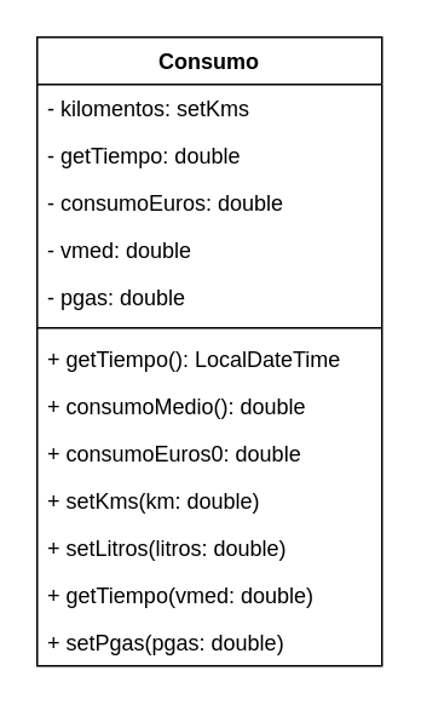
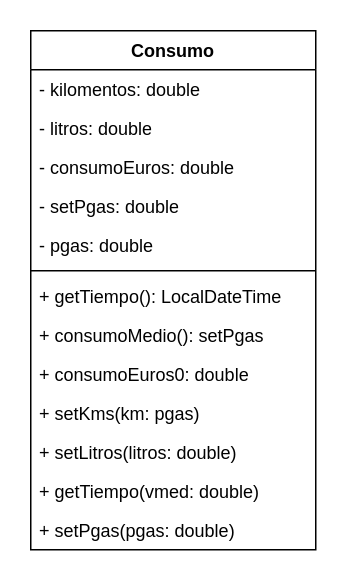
  <mxCell id="0" />
  <mxCell id="1" parent="0" />
  <mxCell id="2" value="Consumo" style="swimlane;fontStyle=1;align=center;verticalAlign=top;childLayout=stackLayout;horizontal=1;startSize=26;horizontalStack=0;resizeParent=1;resizeParentMax=0;resizeLast=0;collapsible=1;marginBottom=0;whiteSpace=wrap;html=1;" vertex="1" parent="1"><mxGeometry x="20" y="20" width="190" height="346" as="geometry" /></mxCell>
- <mxCell id="3" value="- kilomentos: setKms&lt;span style=&quot;white-space: pre;&quot;&gt;&#09;&lt;/span&gt;" style="text;strokeColor=none;fillColor=none;align=left;verticalAlign=top;spacingLeft=4;spacingRight=4;overflow=hidden;rotatable=0;points=[[0,0.5],[1,0.5]];portConstraint=eastwest;whiteSpace=wrap;html=1;" vertex="1" parent="2"><mxGeometry y="26" width="190" height="26" as="geometry" /></mxCell>
- <mxCell id="4" value="- getTiempo: double" style="text;strokeColor=none;fillColor=none;align=left;verticalAlign=top;spacingLeft=4;spacingRight=4;overflow=hidden;rotatable=0;points=[[0,0.5],[1,0.5]];portConstraint=eastwest;whiteSpace=wrap;html=1;" vertex="1" parent="2"><mxGeometry y="52" width="190" height="26" as="geometry" /></mxCell>
+ <mxCell id="3" value="- kilomentos: double&lt;span style=&quot;white-space: pre;&quot;&gt;&#09;&lt;/span&gt;" style="text;strokeColor=none;fillColor=none;align=left;verticalAlign=top;spacingLeft=4;spacingRight=4;overflow=hidden;rotatable=0;points=[[0,0.5],[1,0.5]];portConstraint=eastwest;whiteSpace=wrap;html=1;" vertex="1" parent="2"><mxGeometry y="26" width="190" height="26" as="geometry" /></mxCell>
+ <mxCell id="4" value="- litros: double" style="text;strokeColor=none;fillColor=none;align=left;verticalAlign=top;spacingLeft=4;spacingRight=4;overflow=hidden;rotatable=0;points=[[0,0.5],[1,0.5]];portConstraint=eastwest;whiteSpace=wrap;html=1;" vertex="1" parent="2"><mxGeometry y="52" width="190" height="26" as="geometry" /></mxCell>
  <mxCell id="5" value="- consumoEuros: double" style="text;strokeColor=none;fillColor=none;align=left;verticalAlign=top;spacingLeft=4;spacingRight=4;overflow=hidden;rotatable=0;points=[[0,0.5],[1,0.5]];portConstraint=eastwest;whiteSpace=wrap;html=1;" vertex="1" parent="2"><mxGeometry y="78" width="190" height="26" as="geometry" /></mxCell>
- <mxCell id="6" value="- vmed: double" style="text;strokeColor=none;fillColor=none;align=left;verticalAlign=top;spacingLeft=4;spacingRight=4;overflow=hidden;rotatable=0;points=[[0,0.5],[1,0.5]];portConstraint=eastwest;whiteSpace=wrap;html=1;" vertex="1" parent="2"><mxGeometry y="104" width="190" height="26" as="geometry" /></mxCell>
+ <mxCell id="6" value="- setPgas: double" style="text;strokeColor=none;fillColor=none;align=left;verticalAlign=top;spacingLeft=4;spacingRight=4;overflow=hidden;rotatable=0;points=[[0,0.5],[1,0.5]];portConstraint=eastwest;whiteSpace=wrap;html=1;" vertex="1" parent="2"><mxGeometry y="104" width="190" height="26" as="geometry" /></mxCell>
  <mxCell id="7" value="- pgas: double" style="text;strokeColor=none;fillColor=none;align=left;verticalAlign=top;spacingLeft=4;spacingRight=4;overflow=hidden;rotatable=0;points=[[0,0.5],[1,0.5]];portConstraint=eastwest;whiteSpace=wrap;html=1;" vertex="1" parent="2"><mxGeometry y="130" width="190" height="26" as="geometry" /></mxCell>
  <mxCell id="8" value="" style="line;strokeWidth=1;fillColor=none;align=left;verticalAlign=middle;spacingTop=-1;spacingLeft=3;spacingRight=3;rotatable=0;labelPosition=right;points=[];portConstraint=eastwest;strokeColor=inherit;" vertex="1" parent="2"><mxGeometry y="156" width="190" height="8" as="geometry" /></mxCell>
  <mxCell id="9" value="+ getTiempo(): LocalDateTime" style="text;strokeColor=none;fillColor=none;align=left;verticalAlign=top;spacingLeft=4;spacingRight=4;overflow=hidden;rotatable=0;points=[[0,0.5],[1,0.5]];portConstraint=eastwest;whiteSpace=wrap;html=1;" vertex="1" parent="2"><mxGeometry y="164" width="190" height="26" as="geometry" /></mxCell>
- <mxCell id="10" value="+ consumoMedio(): double" style="text;strokeColor=none;fillColor=none;align=left;verticalAlign=top;spacingLeft=4;spacingRight=4;overflow=hidden;rotatable=0;points=[[0,0.5],[1,0.5]];portConstraint=eastwest;whiteSpace=wrap;html=1;" vertex="1" parent="2"><mxGeometry y="190" width="190" height="26" as="geometry" /></mxCell>
+ <mxCell id="10" value="+ consumoMedio(): setPgas" style="text;strokeColor=none;fillColor=none;align=left;verticalAlign=top;spacingLeft=4;spacingRight=4;overflow=hidden;rotatable=0;points=[[0,0.5],[1,0.5]];portConstraint=eastwest;whiteSpace=wrap;html=1;" vertex="1" parent="2"><mxGeometry y="190" width="190" height="26" as="geometry" /></mxCell>
  <mxCell id="11" value="+ consumoEuros0: double" style="text;strokeColor=none;fillColor=none;align=left;verticalAlign=top;spacingLeft=4;spacingRight=4;overflow=hidden;rotatable=0;points=[[0,0.5],[1,0.5]];portConstraint=eastwest;whiteSpace=wrap;html=1;" vertex="1" parent="2"><mxGeometry y="216" width="190" height="26" as="geometry" /></mxCell>
- <mxCell id="12" value="+ setKms(km: double)" style="text;strokeColor=none;fillColor=none;align=left;verticalAlign=top;spacingLeft=4;spacingRight=4;overflow=hidden;rotatable=0;points=[[0,0.5],[1,0.5]];portConstraint=eastwest;whiteSpace=wrap;html=1;" vertex="1" parent="2"><mxGeometry y="242" width="190" height="26" as="geometry" /></mxCell>
+ <mxCell id="12" value="+ setKms(km: pgas)" style="text;strokeColor=none;fillColor=none;align=left;verticalAlign=top;spacingLeft=4;spacingRight=4;overflow=hidden;rotatable=0;points=[[0,0.5],[1,0.5]];portConstraint=eastwest;whiteSpace=wrap;html=1;" vertex="1" parent="2"><mxGeometry y="242" width="190" height="26" as="geometry" /></mxCell>
  <mxCell id="13" value="+ setLitros(litros: double)" style="text;strokeColor=none;fillColor=none;align=left;verticalAlign=top;spacingLeft=4;spacingRight=4;overflow=hidden;rotatable=0;points=[[0,0.5],[1,0.5]];portConstraint=eastwest;whiteSpace=wrap;html=1;" vertex="1" parent="2"><mxGeometry y="268" width="190" height="26" as="geometry" /></mxCell>
  <mxCell id="14" value="+ getTiempo(vmed: double)" style="text;strokeColor=none;fillColor=none;align=left;verticalAlign=top;spacingLeft=4;spacingRight=4;overflow=hidden;rotatable=0;points=[[0,0.5],[1,0.5]];portConstraint=eastwest;whiteSpace=wrap;html=1;" vertex="1" parent="2"><mxGeometry y="294" width="190" height="26" as="geometry" /></mxCell>
  <mxCell id="15" value="+ setPgas(pgas: double)" style="text;strokeColor=none;fillColor=none;align=left;verticalAlign=top;spacingLeft=4;spacingRight=4;overflow=hidden;rotatable=0;points=[[0,0.5],[1,0.5]];portConstraint=eastwest;whiteSpace=wrap;html=1;" vertex="1" parent="2"><mxGeometry y="320" width="190" height="26" as="geometry" /></mxCell>
